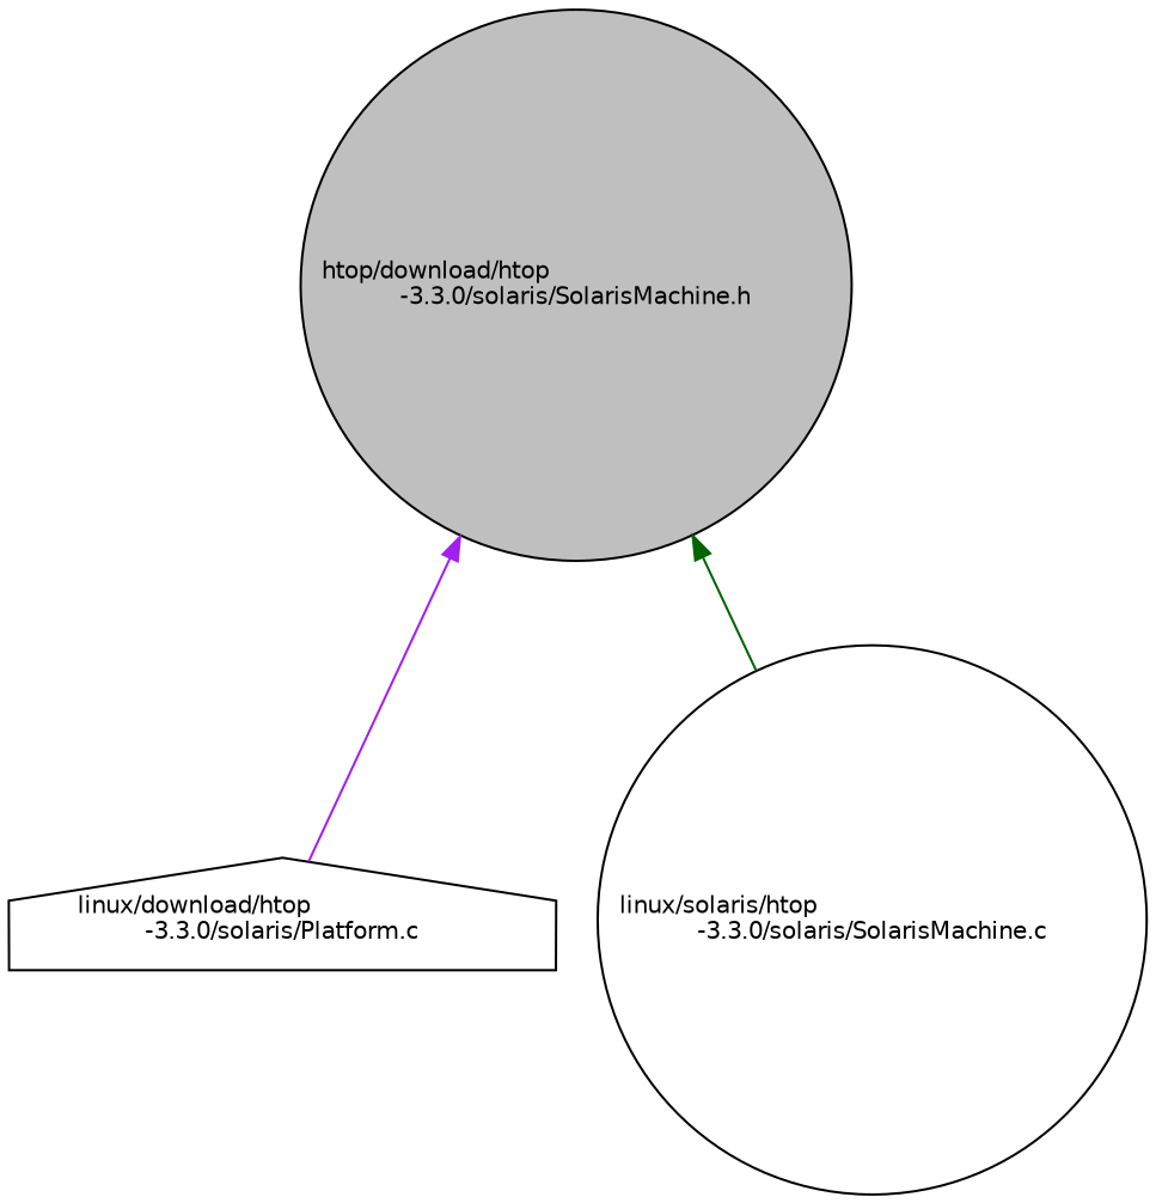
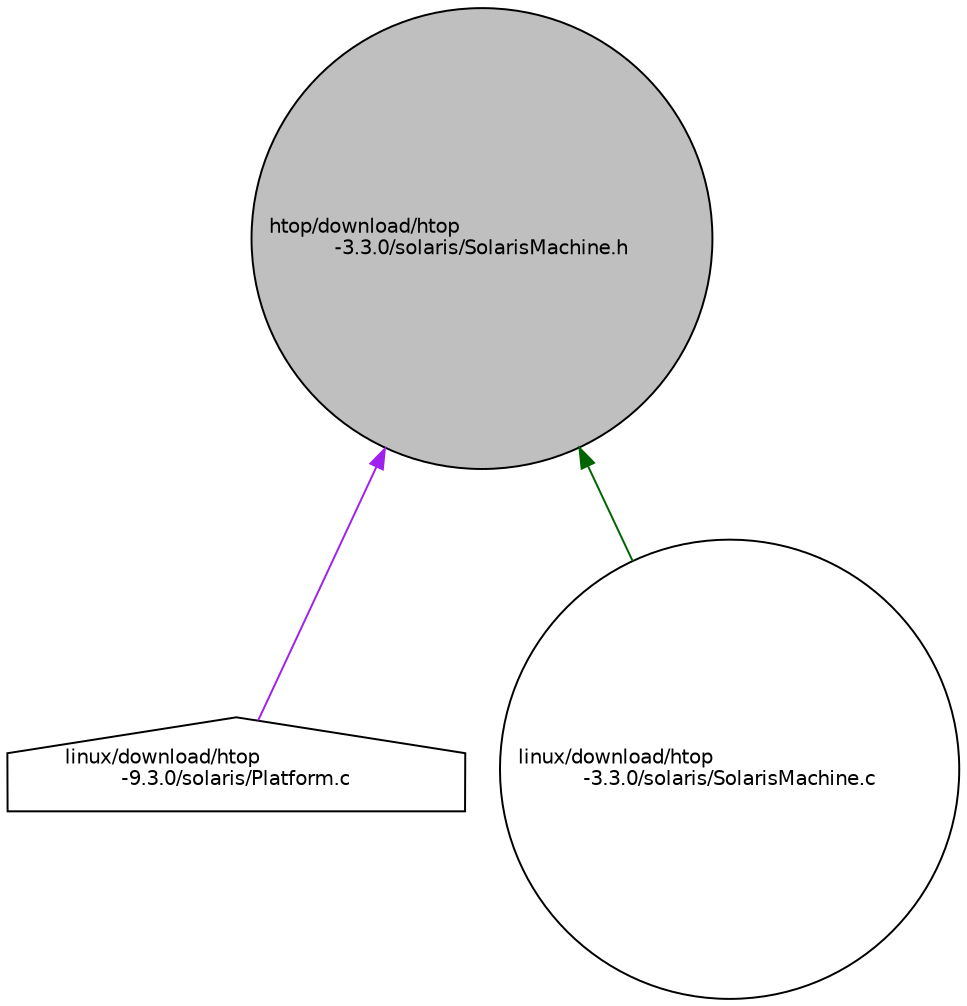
  digraph {
    node [color=black fillcolor=white fontname=Helvetica fontsize=10 shape=circle style=filled]
    edge [dir=back fontname=Helvetica fontsize=10 labelfontname=Helvetica labelfontsize=10 style=solid]
    n1 [fillcolor=grey75 fontcolor=black height=0.2 label="htop/download/htop\l-3.3.0/solaris/SolarisMachine.h" width=0.4]
-   n2 [height=0.2 label="linux/download/htop\l-3.3.0/solaris/Platform.c" shape=house width=0.4]
-   n3 [height=0.2 label="linux/solaris/htop\l-3.3.0/solaris/SolarisMachine.c" width=0.4]
+   n2 [height=0.2 label="linux/download/htop\l-9.3.0/solaris/Platform.c" shape=house width=0.4]
+   n3 [height=0.2 label="linux/download/htop\l-3.3.0/solaris/SolarisMachine.c" width=0.4]
    n1 -> n2 [color=purple]
    n1 -> n3 [color=darkgreen]
  }
